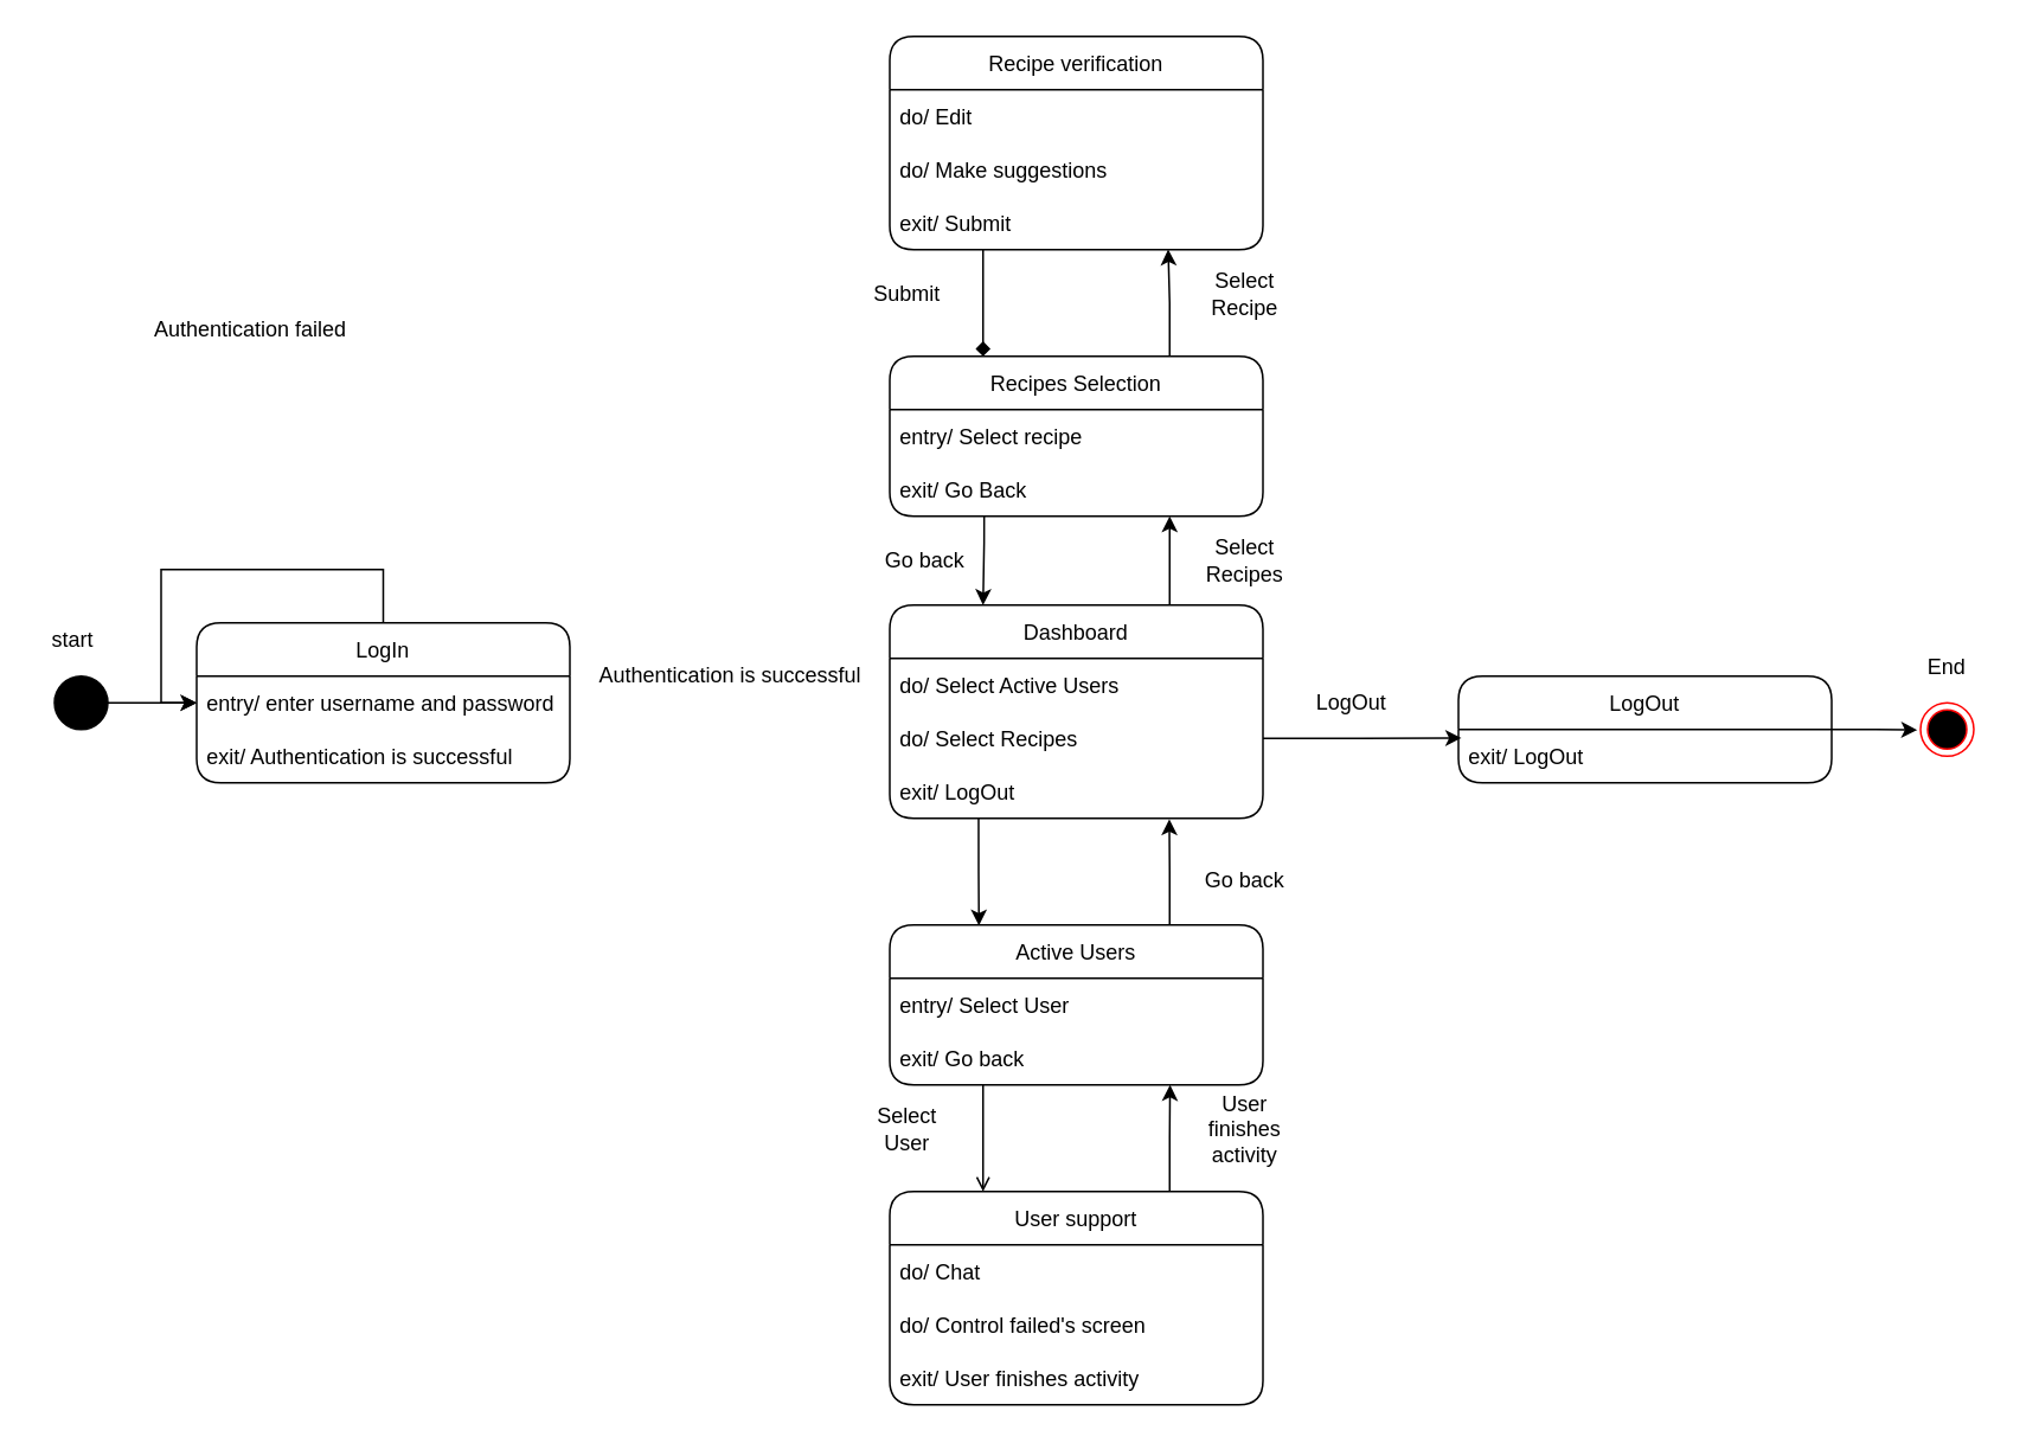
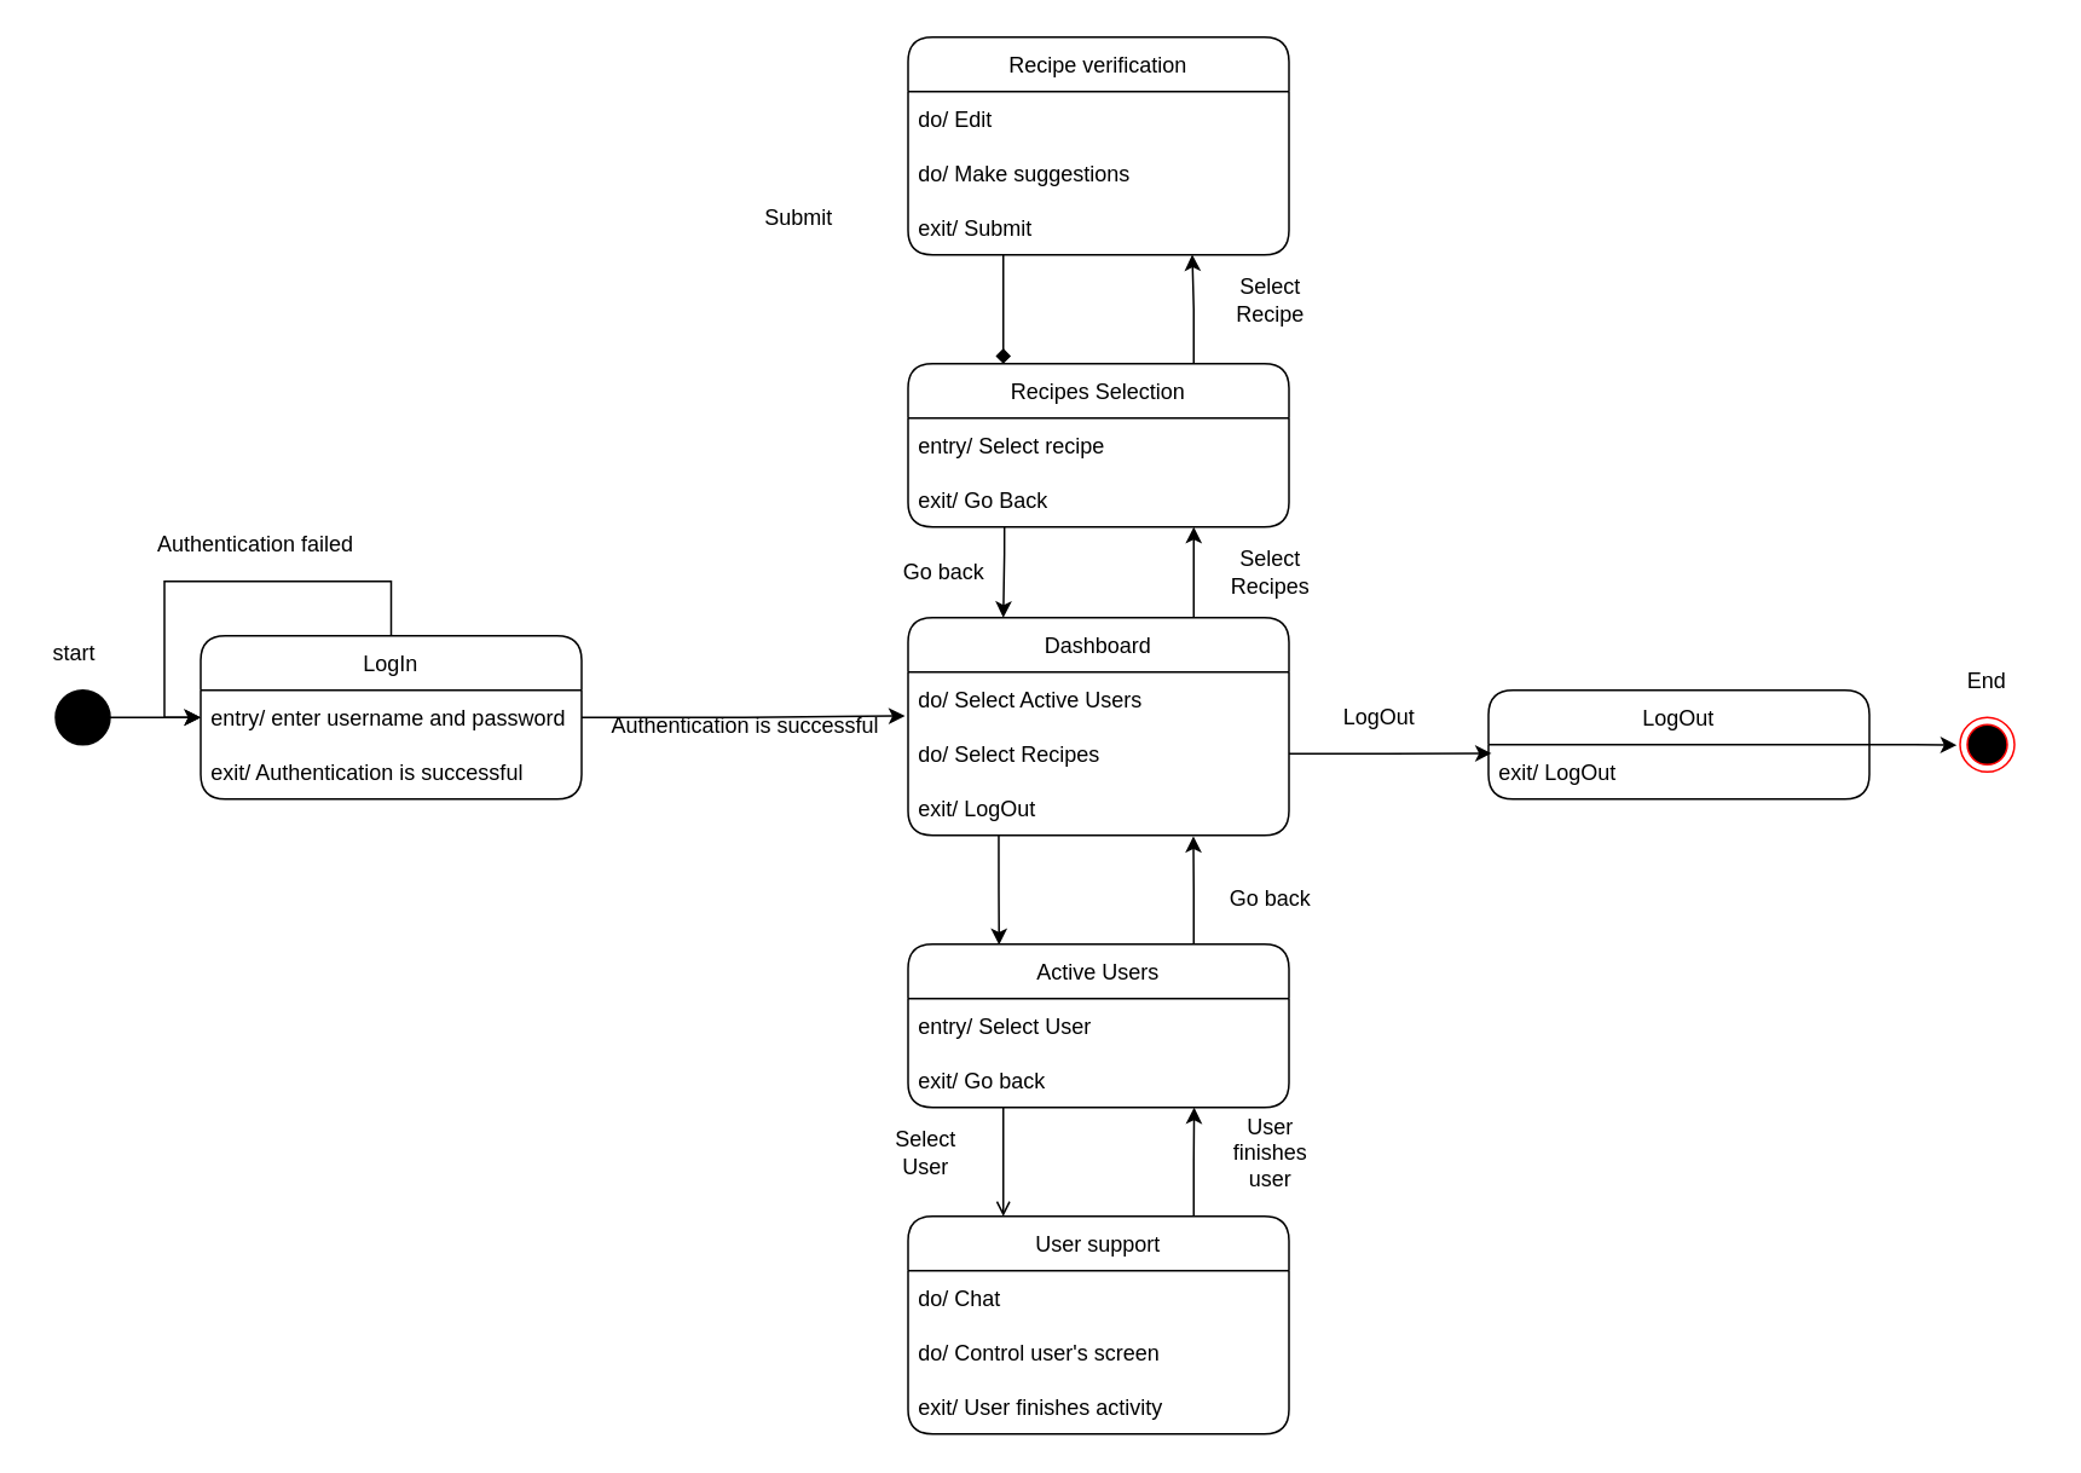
  <mxCell id="0" />
  <mxCell id="1" parent="0" />
  <mxCell id="2" value="" style="ellipse;whiteSpace=wrap;html=1;aspect=fixed;fillColor=#000000;" vertex="1" parent="1"><mxGeometry x="30" y="380" width="30" height="30" as="geometry" /></mxCell>
  <mxCell id="3" value="" style="endArrow=classic;html=1;rounded=0;exitX=1;exitY=0.5;exitDx=0;exitDy=0;entryX=0;entryY=0.5;entryDx=0;entryDy=0;" edge="1" parent="1" source="2" target="5"><mxGeometry width="50" height="50" relative="1" as="geometry"><mxPoint x="300" y="540" as="sourcePoint" /><mxPoint x="40" y="395" as="targetPoint" /></mxGeometry></mxCell>
  <mxCell id="4" value="LogIn" style="swimlane;fontStyle=0;childLayout=stackLayout;horizontal=1;startSize=30;horizontalStack=0;resizeParent=1;resizeParentMax=0;resizeLast=0;collapsible=1;marginBottom=0;labelBackgroundColor=#FFFFFF;fillColor=#FFFFFF;rounded=1;" vertex="1" parent="1"><mxGeometry x="110" y="350" width="210" height="90" as="geometry" /></mxCell>
  <mxCell id="5" value="entry/ enter username and password" style="text;strokeColor=none;fillColor=none;align=left;verticalAlign=middle;spacingLeft=4;spacingRight=4;overflow=hidden;points=[[0,0.5],[1,0.5]];portConstraint=eastwest;rotatable=0;labelBackgroundColor=#FFFFFF;fontStyle=0" vertex="1" parent="4"><mxGeometry y="30" width="210" height="30" as="geometry" /></mxCell>
  <mxCell id="6" value="exit/ Authentication is successful" style="text;strokeColor=none;fillColor=none;align=left;verticalAlign=middle;spacingLeft=4;spacingRight=4;overflow=hidden;points=[[0,0.5],[1,0.5]];portConstraint=eastwest;rotatable=0;labelBackgroundColor=#FFFFFF;" vertex="1" parent="4"><mxGeometry y="60" width="210" height="30" as="geometry" /></mxCell>
  <mxCell id="7" style="edgeStyle=orthogonalEdgeStyle;rounded=0;orthogonalLoop=1;jettySize=auto;html=1;exitX=0.5;exitY=0;exitDx=0;exitDy=0;entryX=0;entryY=0.5;entryDx=0;entryDy=0;" edge="1" parent="4" source="4" target="5"><mxGeometry relative="1" as="geometry"><mxPoint x="-30" y="-80" as="targetPoint" /><Array as="points"><mxPoint x="105" y="-30" /><mxPoint x="-20" y="-30" /><mxPoint x="-20" y="45" /></Array></mxGeometry></mxCell>
- <mxCell id="8" value="Authentication failed" style="text;html=1;align=center;verticalAlign=middle;resizable=0;points=[];autosize=1;strokeColor=none;fillColor=none;" vertex="1" parent="1"><mxGeometry x="80" y="175" width="120" height="20" as="geometry" /></mxCell>
+ <mxCell id="8" value="Authentication failed" style="text;html=1;align=center;verticalAlign=middle;resizable=0;points=[];autosize=1;strokeColor=none;fillColor=none;" vertex="1" parent="1"><mxGeometry x="80" y="290" width="120" height="20" as="geometry" /></mxCell>
  <mxCell id="9" style="edgeStyle=orthogonalEdgeStyle;rounded=0;orthogonalLoop=1;jettySize=auto;html=1;entryX=0.25;entryY=0;entryDx=0;entryDy=0;exitX=0.253;exitY=1.006;exitDx=0;exitDy=0;exitPerimeter=0;" edge="1" parent="1" source="34" target="11"><mxGeometry relative="1" as="geometry"><mxPoint x="550" y="270" as="sourcePoint" /><Array as="points"><mxPoint x="553" y="305" /><mxPoint x="553" y="305" /></Array></mxGeometry></mxCell>
  <mxCell id="10" style="edgeStyle=orthogonalEdgeStyle;rounded=0;orthogonalLoop=1;jettySize=auto;html=1;exitX=0.75;exitY=0;exitDx=0;exitDy=0;entryX=0.75;entryY=1;entryDx=0;entryDy=0;entryPerimeter=0;" edge="1" parent="1" source="11" target="34"><mxGeometry relative="1" as="geometry"><mxPoint x="657.552" y="270" as="targetPoint" /></mxGeometry></mxCell>
  <mxCell id="11" value="Dashboard" style="swimlane;fontStyle=0;childLayout=stackLayout;horizontal=1;startSize=30;horizontalStack=0;resizeParent=1;resizeParentMax=0;resizeLast=0;collapsible=1;marginBottom=0;labelBackgroundColor=#FFFFFF;fillColor=#FFFFFF;rounded=1;" vertex="1" parent="1"><mxGeometry x="500" y="340" width="210" height="120" as="geometry"><mxRectangle x="600" y="80" width="90" height="30" as="alternateBounds" /></mxGeometry></mxCell>
  <mxCell id="12" value="do/ Select Active Users" style="text;strokeColor=none;fillColor=none;align=left;verticalAlign=middle;spacingLeft=4;spacingRight=4;overflow=hidden;points=[[0,0.5],[1,0.5]];portConstraint=eastwest;rotatable=0;labelBackgroundColor=#FFFFFF;fontStyle=0" vertex="1" parent="11"><mxGeometry y="30" width="210" height="30" as="geometry" /></mxCell>
  <mxCell id="13" value="do/ Select Recipes" style="text;strokeColor=none;fillColor=none;align=left;verticalAlign=middle;spacingLeft=4;spacingRight=4;overflow=hidden;points=[[0,0.5],[1,0.5]];portConstraint=eastwest;rotatable=0;labelBackgroundColor=#FFFFFF;" vertex="1" parent="11"><mxGeometry y="60" width="210" height="30" as="geometry" /></mxCell>
  <mxCell id="14" value="exit/ LogOut" style="text;strokeColor=none;fillColor=none;align=left;verticalAlign=middle;spacingLeft=4;spacingRight=4;overflow=hidden;points=[[0,0.5],[1,0.5]];portConstraint=eastwest;rotatable=0;labelBackgroundColor=#FFFFFF;" vertex="1" parent="11"><mxGeometry y="90" width="210" height="30" as="geometry" /></mxCell>
- <mxCell id="16" value="Authentication is successful" style="text;html=1;align=center;verticalAlign=middle;resizable=0;points=[];autosize=1;strokeColor=none;fillColor=none;" vertex="1" parent="1"><mxGeometry x="330" y="370" width="160" height="20" as="geometry" /></mxCell>
+ <mxCell id="15" style="edgeStyle=orthogonalEdgeStyle;rounded=0;orthogonalLoop=1;jettySize=auto;html=1;exitX=1;exitY=0.5;exitDx=0;exitDy=0;entryX=-0.008;entryY=0.806;entryDx=0;entryDy=0;entryPerimeter=0;" edge="1" parent="1" source="5" target="12"><mxGeometry relative="1" as="geometry" /></mxCell>
+ <mxCell id="16" value="Authentication is successful" style="text;html=1;align=center;verticalAlign=middle;resizable=0;points=[];autosize=1;strokeColor=none;fillColor=none;" vertex="1" parent="1"><mxGeometry x="330" y="390" width="160" height="20" as="geometry" /></mxCell>
  <mxCell id="17" style="edgeStyle=orthogonalEdgeStyle;rounded=0;orthogonalLoop=1;jettySize=auto;html=1;exitX=0.25;exitY=1;exitDx=0;exitDy=0;entryX=0.25;entryY=0;entryDx=0;entryDy=0;endArrow=open;" edge="1" parent="1" source="20" target="24"><mxGeometry relative="1" as="geometry" /></mxCell>
  <mxCell id="18" style="edgeStyle=orthogonalEdgeStyle;rounded=0;orthogonalLoop=1;jettySize=auto;html=1;exitX=0.75;exitY=0;exitDx=0;exitDy=0;entryX=0.749;entryY=1.015;entryDx=0;entryDy=0;entryPerimeter=0;" edge="1" parent="1" source="20" target="14"><mxGeometry relative="1" as="geometry"><mxPoint x="660" y="460" as="targetPoint" /></mxGeometry></mxCell>
  <mxCell id="19" style="edgeStyle=orthogonalEdgeStyle;rounded=0;orthogonalLoop=1;jettySize=auto;html=1;exitX=0.238;exitY=1;exitDx=0;exitDy=0;entryX=0.239;entryY=0.004;entryDx=0;entryDy=0;entryPerimeter=0;exitPerimeter=0;" edge="1" parent="1" source="14" target="20"><mxGeometry relative="1" as="geometry" /></mxCell>
  <mxCell id="20" value="Active Users" style="swimlane;fontStyle=0;childLayout=stackLayout;horizontal=1;startSize=30;horizontalStack=0;resizeParent=1;resizeParentMax=0;resizeLast=0;collapsible=1;marginBottom=0;labelBackgroundColor=#FFFFFF;fillColor=#FFFFFF;rounded=1;" vertex="1" parent="1"><mxGeometry x="500" y="520" width="210" height="90" as="geometry" /></mxCell>
  <mxCell id="21" value="entry/ Select User" style="text;strokeColor=none;fillColor=none;align=left;verticalAlign=middle;spacingLeft=4;spacingRight=4;overflow=hidden;points=[[0,0.5],[1,0.5]];portConstraint=eastwest;rotatable=0;labelBackgroundColor=#FFFFFF;fontStyle=0" vertex="1" parent="20"><mxGeometry y="30" width="210" height="30" as="geometry" /></mxCell>
  <mxCell id="22" value="exit/ Go back" style="text;strokeColor=none;fillColor=none;align=left;verticalAlign=middle;spacingLeft=4;spacingRight=4;overflow=hidden;points=[[0,0.5],[1,0.5]];portConstraint=eastwest;rotatable=0;labelBackgroundColor=#FFFFFF;" vertex="1" parent="20"><mxGeometry y="60" width="210" height="30" as="geometry" /></mxCell>
  <mxCell id="23" style="edgeStyle=orthogonalEdgeStyle;rounded=0;orthogonalLoop=1;jettySize=auto;html=1;exitX=0.75;exitY=0;exitDx=0;exitDy=0;entryX=0.751;entryY=1;entryDx=0;entryDy=0;entryPerimeter=0;" edge="1" parent="1" source="24" target="22"><mxGeometry relative="1" as="geometry" /></mxCell>
  <mxCell id="24" value="User support" style="swimlane;fontStyle=0;childLayout=stackLayout;horizontal=1;startSize=30;horizontalStack=0;resizeParent=1;resizeParentMax=0;resizeLast=0;collapsible=1;marginBottom=0;labelBackgroundColor=#FFFFFF;fillColor=#FFFFFF;rounded=1;" vertex="1" parent="1"><mxGeometry x="500" y="670" width="210" height="120" as="geometry" /></mxCell>
  <mxCell id="25" value="do/ Chat" style="text;strokeColor=none;fillColor=none;align=left;verticalAlign=middle;spacingLeft=4;spacingRight=4;overflow=hidden;points=[[0,0.5],[1,0.5]];portConstraint=eastwest;rotatable=0;labelBackgroundColor=#FFFFFF;" vertex="1" parent="24"><mxGeometry y="30" width="210" height="30" as="geometry" /></mxCell>
- <mxCell id="26" value="do/ Control failed's screen" style="text;strokeColor=none;fillColor=none;align=left;verticalAlign=middle;spacingLeft=4;spacingRight=4;overflow=hidden;points=[[0,0.5],[1,0.5]];portConstraint=eastwest;rotatable=0;labelBackgroundColor=#FFFFFF;" vertex="1" parent="24"><mxGeometry y="60" width="210" height="30" as="geometry" /></mxCell>
+ <mxCell id="26" value="do/ Control user's screen" style="text;strokeColor=none;fillColor=none;align=left;verticalAlign=middle;spacingLeft=4;spacingRight=4;overflow=hidden;points=[[0,0.5],[1,0.5]];portConstraint=eastwest;rotatable=0;labelBackgroundColor=#FFFFFF;" vertex="1" parent="24"><mxGeometry y="60" width="210" height="30" as="geometry" /></mxCell>
  <mxCell id="27" value="exit/ User finishes activity" style="text;strokeColor=none;fillColor=none;align=left;verticalAlign=middle;spacingLeft=4;spacingRight=4;overflow=hidden;points=[[0,0.5],[1,0.5]];portConstraint=eastwest;rotatable=0;labelBackgroundColor=#FFFFFF;" vertex="1" parent="24"><mxGeometry y="90" width="210" height="30" as="geometry" /></mxCell>
  <mxCell id="28" value="Select User" style="text;html=1;strokeColor=none;fillColor=none;align=center;verticalAlign=middle;whiteSpace=wrap;rounded=0;labelBackgroundColor=#FFFFFF;" vertex="1" parent="1"><mxGeometry x="480" y="620" width="60" height="30" as="geometry" /></mxCell>
- <mxCell id="29" value="User finishes activity" style="text;html=1;strokeColor=none;fillColor=none;align=center;verticalAlign=middle;whiteSpace=wrap;rounded=0;labelBackgroundColor=#FFFFFF;" vertex="1" parent="1"><mxGeometry x="670" y="620" width="60" height="30" as="geometry" /></mxCell>
+ <mxCell id="29" value="User finishes user" style="text;html=1;strokeColor=none;fillColor=none;align=center;verticalAlign=middle;whiteSpace=wrap;rounded=0;labelBackgroundColor=#FFFFFF;" vertex="1" parent="1"><mxGeometry x="670" y="620" width="60" height="30" as="geometry" /></mxCell>
  <mxCell id="30" value="Go back" style="text;html=1;strokeColor=none;fillColor=none;align=center;verticalAlign=middle;whiteSpace=wrap;rounded=0;labelBackgroundColor=#FFFFFF;" vertex="1" parent="1"><mxGeometry x="670" y="480" width="60" height="30" as="geometry" /></mxCell>
  <mxCell id="31" style="edgeStyle=orthogonalEdgeStyle;rounded=0;orthogonalLoop=1;jettySize=auto;html=1;exitX=0.75;exitY=0;exitDx=0;exitDy=0;entryX=0.746;entryY=0.995;entryDx=0;entryDy=0;entryPerimeter=0;" edge="1" parent="1" source="32" target="41"><mxGeometry relative="1" as="geometry"><mxPoint x="657.833" y="150" as="targetPoint" /></mxGeometry></mxCell>
  <mxCell id="32" value="Recipes Selection" style="swimlane;fontStyle=0;childLayout=stackLayout;horizontal=1;startSize=30;horizontalStack=0;resizeParent=1;resizeParentMax=0;resizeLast=0;collapsible=1;marginBottom=0;labelBackgroundColor=#FFFFFF;fillColor=#FFFFFF;rounded=1;" vertex="1" parent="1"><mxGeometry x="500" y="200" width="210" height="90" as="geometry"><mxRectangle x="600" y="80" width="90" height="30" as="alternateBounds" /></mxGeometry></mxCell>
  <mxCell id="33" value="entry/ Select recipe" style="text;strokeColor=none;fillColor=none;align=left;verticalAlign=middle;spacingLeft=4;spacingRight=4;overflow=hidden;points=[[0,0.5],[1,0.5]];portConstraint=eastwest;rotatable=0;labelBackgroundColor=#FFFFFF;fontStyle=0" vertex="1" parent="32"><mxGeometry y="30" width="210" height="30" as="geometry" /></mxCell>
  <mxCell id="34" value="exit/ Go Back" style="text;strokeColor=none;fillColor=none;align=left;verticalAlign=middle;spacingLeft=4;spacingRight=4;overflow=hidden;points=[[0,0.5],[1,0.5]];portConstraint=eastwest;rotatable=0;labelBackgroundColor=#FFFFFF;" vertex="1" parent="32"><mxGeometry y="60" width="210" height="30" as="geometry" /></mxCell>
  <mxCell id="35" value="Select Recipes" style="text;html=1;strokeColor=none;fillColor=none;align=center;verticalAlign=middle;whiteSpace=wrap;rounded=0;labelBackgroundColor=#FFFFFF;" vertex="1" parent="1"><mxGeometry x="670" y="300" width="60" height="30" as="geometry" /></mxCell>
  <mxCell id="36" value="Go back" style="text;html=1;strokeColor=none;fillColor=none;align=center;verticalAlign=middle;whiteSpace=wrap;rounded=0;labelBackgroundColor=#FFFFFF;" vertex="1" parent="1"><mxGeometry x="490" y="300" width="60" height="30" as="geometry" /></mxCell>
  <mxCell id="37" style="edgeStyle=orthogonalEdgeStyle;rounded=0;orthogonalLoop=1;jettySize=auto;html=1;exitX=0.25;exitY=1;exitDx=0;exitDy=0;entryX=0.25;entryY=0;entryDx=0;entryDy=0;endArrow=diamond;" edge="1" parent="1" source="38" target="32"><mxGeometry relative="1" as="geometry" /></mxCell>
  <mxCell id="38" value="Recipe verification" style="swimlane;fontStyle=0;childLayout=stackLayout;horizontal=1;startSize=30;horizontalStack=0;resizeParent=1;resizeParentMax=0;resizeLast=0;collapsible=1;marginBottom=0;labelBackgroundColor=#FFFFFF;fillColor=#FFFFFF;rounded=1;" vertex="1" parent="1"><mxGeometry x="500" y="20" width="210" height="120" as="geometry"><mxRectangle x="600" y="80" width="90" height="30" as="alternateBounds" /></mxGeometry></mxCell>
  <mxCell id="39" value="do/ Edit" style="text;strokeColor=none;fillColor=none;align=left;verticalAlign=middle;spacingLeft=4;spacingRight=4;overflow=hidden;points=[[0,0.5],[1,0.5]];portConstraint=eastwest;rotatable=0;labelBackgroundColor=#FFFFFF;fontStyle=0" vertex="1" parent="38"><mxGeometry y="30" width="210" height="30" as="geometry" /></mxCell>
  <mxCell id="40" value="do/ Make suggestions" style="text;strokeColor=none;fillColor=none;align=left;verticalAlign=middle;spacingLeft=4;spacingRight=4;overflow=hidden;points=[[0,0.5],[1,0.5]];portConstraint=eastwest;rotatable=0;labelBackgroundColor=#FFFFFF;fontStyle=0" vertex="1" parent="38"><mxGeometry y="60" width="210" height="30" as="geometry" /></mxCell>
  <mxCell id="41" value="exit/ Submit" style="text;strokeColor=none;fillColor=none;align=left;verticalAlign=middle;spacingLeft=4;spacingRight=4;overflow=hidden;points=[[0,0.5],[1,0.5]];portConstraint=eastwest;rotatable=0;labelBackgroundColor=#FFFFFF;" vertex="1" parent="38"><mxGeometry y="90" width="210" height="30" as="geometry" /></mxCell>
- <mxCell id="42" value="Submit" style="text;html=1;strokeColor=none;fillColor=none;align=center;verticalAlign=middle;whiteSpace=wrap;rounded=0;labelBackgroundColor=#FFFFFF;" vertex="1" parent="1"><mxGeometry x="480" y="150" width="60" height="30" as="geometry" /></mxCell>
+ <mxCell id="42" value="Submit" style="text;html=1;strokeColor=none;fillColor=none;align=center;verticalAlign=middle;whiteSpace=wrap;rounded=0;labelBackgroundColor=#FFFFFF;" vertex="1" parent="1"><mxGeometry x="410" y="105" width="60" height="30" as="geometry" /></mxCell>
  <mxCell id="43" value="Select Recipe" style="text;html=1;strokeColor=none;fillColor=none;align=center;verticalAlign=middle;whiteSpace=wrap;rounded=0;labelBackgroundColor=#FFFFFF;" vertex="1" parent="1"><mxGeometry x="670" y="150" width="60" height="30" as="geometry" /></mxCell>
  <mxCell id="44" style="edgeStyle=orthogonalEdgeStyle;rounded=0;orthogonalLoop=1;jettySize=auto;html=1;exitX=1;exitY=0.5;exitDx=0;exitDy=0;entryX=-0.06;entryY=0.509;entryDx=0;entryDy=0;entryPerimeter=0;" edge="1" parent="1" source="45" target="50"><mxGeometry relative="1" as="geometry" /></mxCell>
  <mxCell id="45" value="LogOut" style="swimlane;fontStyle=0;childLayout=stackLayout;horizontal=1;startSize=30;horizontalStack=0;resizeParent=1;resizeParentMax=0;resizeLast=0;collapsible=1;marginBottom=0;labelBackgroundColor=#FFFFFF;fillColor=#FFFFFF;rounded=1;" vertex="1" parent="1"><mxGeometry x="820" y="380" width="210" height="60" as="geometry" /></mxCell>
  <mxCell id="46" value="exit/ LogOut" style="text;strokeColor=none;fillColor=none;align=left;verticalAlign=middle;spacingLeft=4;spacingRight=4;overflow=hidden;points=[[0,0.5],[1,0.5]];portConstraint=eastwest;rotatable=0;labelBackgroundColor=#FFFFFF;" vertex="1" parent="45"><mxGeometry y="30" width="210" height="30" as="geometry" /></mxCell>
  <mxCell id="47" style="edgeStyle=orthogonalEdgeStyle;rounded=0;orthogonalLoop=1;jettySize=auto;html=1;exitX=1;exitY=0.5;exitDx=0;exitDy=0;entryX=0.008;entryY=0.16;entryDx=0;entryDy=0;entryPerimeter=0;" edge="1" parent="1" source="13" target="46"><mxGeometry relative="1" as="geometry" /></mxCell>
  <mxCell id="48" value="LogOut" style="text;html=1;strokeColor=none;fillColor=none;align=center;verticalAlign=middle;whiteSpace=wrap;rounded=0;labelBackgroundColor=#FFFFFF;" vertex="1" parent="1"><mxGeometry x="730" y="380" width="60" height="30" as="geometry" /></mxCell>
  <mxCell id="49" value="start" style="text;html=1;align=center;verticalAlign=middle;resizable=0;points=[];autosize=1;strokeColor=none;fillColor=none;" vertex="1" parent="1"><mxGeometry x="20" y="350" width="40" height="20" as="geometry" /></mxCell>
  <mxCell id="50" value="" style="ellipse;html=1;shape=endState;fillColor=#000000;strokeColor=#ff0000;rounded=1;labelBackgroundColor=#FFFFFF;" vertex="1" parent="1"><mxGeometry x="1080" y="395" width="30" height="30" as="geometry" /></mxCell>
  <mxCell id="51" value="End" style="text;html=1;strokeColor=none;fillColor=none;align=center;verticalAlign=middle;whiteSpace=wrap;rounded=0;labelBackgroundColor=#FFFFFF;" vertex="1" parent="1"><mxGeometry x="1065" y="360" width="60" height="30" as="geometry" /></mxCell>
